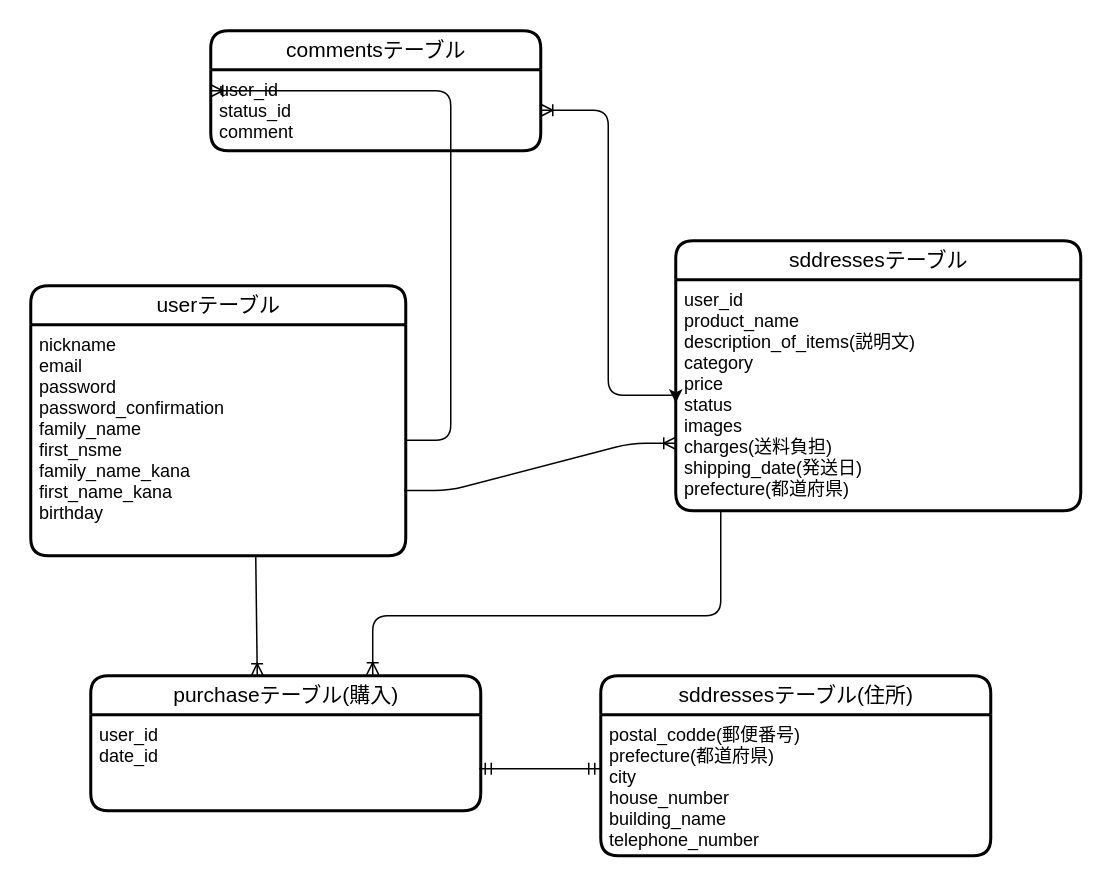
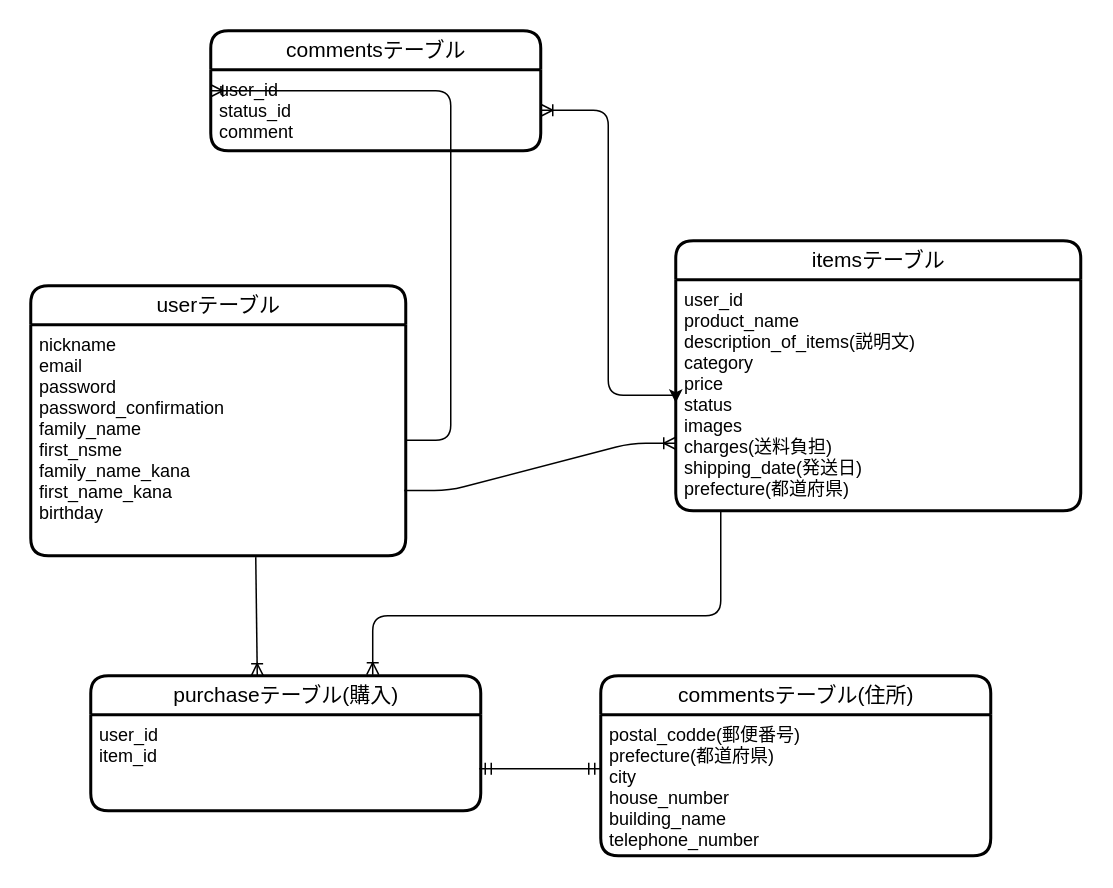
  <mxCell id="0" />
  <mxCell id="1" parent="0" />
  <mxCell id="2" value="userテーブル" style="swimlane;fontStyle=0;childLayout=stackLayout;horizontal=1;startSize=26;horizontalStack=0;resizeParent=1;resizeParentMax=0;resizeLast=0;collapsible=1;marginBottom=0;align=center;fontSize=14;rounded=1;shadow=0;dashed=0;strokeWidth=2;html=1;" vertex="1" parent="1"><mxGeometry x="20" y="190" width="250" height="180" as="geometry" /></mxCell>
  <mxCell id="3" value="nickname&#10;email&#10;password&#10;password_confirmation&#10;family_name&#10;first_nsme&#10;family_name_kana&#10;first_name_kana&#10;birthday&#10;&#10;" style="text;strokeColor=none;fillColor=none;spacingLeft=4;spacingRight=4;overflow=hidden;rotatable=0;points=[[0,0.5],[1,0.5]];portConstraint=eastwest;fontSize=12;" vertex="1" parent="2"><mxGeometry y="26" width="250" height="154" as="geometry" /></mxCell>
- <mxCell id="4" value="sddressesテーブル" style="swimlane;fontStyle=0;childLayout=stackLayout;horizontal=1;startSize=26;horizontalStack=0;resizeParent=1;resizeParentMax=0;resizeLast=0;collapsible=1;marginBottom=0;align=center;fontSize=14;rounded=1;shadow=0;dashed=0;strokeWidth=2;html=1;" vertex="1" parent="1"><mxGeometry x="450" y="160" width="270" height="180" as="geometry" /></mxCell>
+ <mxCell id="4" value="itemsテーブル" style="swimlane;fontStyle=0;childLayout=stackLayout;horizontal=1;startSize=26;horizontalStack=0;resizeParent=1;resizeParentMax=0;resizeLast=0;collapsible=1;marginBottom=0;align=center;fontSize=14;rounded=1;shadow=0;dashed=0;strokeWidth=2;html=1;" vertex="1" parent="1"><mxGeometry x="450" y="160" width="270" height="180" as="geometry" /></mxCell>
  <mxCell id="5" value="user_id&#10;product_name&#10;description_of_items(説明文)&#10;category&#10;price&#10;status&#10;images&#10;charges(送料負担)&#10;shipping_date(発送日)&#10;prefecture(都道府県)" style="text;strokeColor=none;fillColor=none;spacingLeft=4;spacingRight=4;overflow=hidden;rotatable=0;points=[[0,0.5],[1,0.5]];portConstraint=eastwest;fontSize=12;" vertex="1" parent="4"><mxGeometry y="26" width="270" height="154" as="geometry" /></mxCell>
  <mxCell id="6" value="commentsテーブル" style="swimlane;fontStyle=0;childLayout=stackLayout;horizontal=1;startSize=26;horizontalStack=0;resizeParent=1;resizeParentMax=0;resizeLast=0;collapsible=1;marginBottom=0;align=center;fontSize=14;rounded=1;shadow=0;dashed=0;strokeWidth=2;html=1;" vertex="1" parent="1"><mxGeometry x="140" y="20" width="220" height="80" as="geometry" /></mxCell>
  <mxCell id="7" value="user_id&#10;status_id&#10;comment&#10;" style="text;strokeColor=none;fillColor=none;spacingLeft=4;spacingRight=4;overflow=hidden;rotatable=0;points=[[0,0.5],[1,0.5]];portConstraint=eastwest;fontSize=12;" vertex="1" parent="6"><mxGeometry y="26" width="220" height="54" as="geometry" /></mxCell>
  <mxCell id="8" value="" style="edgeStyle=entityRelationEdgeStyle;fontSize=12;html=1;endArrow=ERoneToMany;entryX=0;entryY=0.5;entryDx=0;entryDy=0;" edge="1" parent="1" source="3" target="6"><mxGeometry width="100" height="100" relative="1" as="geometry"><mxPoint x="120" y="200" as="sourcePoint" /><mxPoint x="220" y="100" as="targetPoint" /></mxGeometry></mxCell>
  <mxCell id="9" style="edgeStyle=orthogonalEdgeStyle;rounded=0;orthogonalLoop=1;jettySize=auto;html=1;exitX=0;exitY=0.5;exitDx=0;exitDy=0;startSize=30;fontSize=14;" edge="1" parent="1" source="5"><mxGeometry relative="1" as="geometry"><mxPoint x="450" y="268" as="targetPoint" /></mxGeometry></mxCell>
  <mxCell id="10" value="" style="fontSize=12;html=1;endArrow=ERoneToMany;entryX=1;entryY=0.5;entryDx=0;entryDy=0;exitX=0;exitY=0.5;exitDx=0;exitDy=0;edgeStyle=orthogonalEdgeStyle;" edge="1" parent="1" source="5" target="7"><mxGeometry width="100" height="100" relative="1" as="geometry"><mxPoint x="430" y="170" as="sourcePoint" /><mxPoint x="400" y="80" as="targetPoint" /></mxGeometry></mxCell>
  <mxCell id="11" value="purchaseテーブル(購入)" style="swimlane;fontStyle=0;childLayout=stackLayout;horizontal=1;startSize=26;horizontalStack=0;resizeParent=1;resizeParentMax=0;resizeLast=0;collapsible=1;marginBottom=0;align=center;fontSize=14;rounded=1;shadow=0;dashed=0;strokeWidth=2;html=1;" vertex="1" parent="1"><mxGeometry x="60" y="450" width="260" height="90" as="geometry" /></mxCell>
- <mxCell id="12" value="user_id&#10;date_id&#10;" style="text;strokeColor=none;fillColor=none;spacingLeft=4;spacingRight=4;overflow=hidden;rotatable=0;points=[[0,0.5],[1,0.5]];portConstraint=eastwest;fontSize=12;" vertex="1" parent="11"><mxGeometry y="26" width="260" height="64" as="geometry" /></mxCell>
- <mxCell id="13" value="sddressesテーブル(住所)" style="swimlane;fontStyle=0;childLayout=stackLayout;horizontal=1;startSize=26;horizontalStack=0;resizeParent=1;resizeParentMax=0;resizeLast=0;collapsible=1;marginBottom=0;align=center;fontSize=14;rounded=1;shadow=0;dashed=0;strokeWidth=2;html=1;" vertex="1" parent="1"><mxGeometry x="400" y="450" width="260" height="120" as="geometry" /></mxCell>
+ <mxCell id="12" value="user_id&#10;item_id&#10;" style="text;strokeColor=none;fillColor=none;spacingLeft=4;spacingRight=4;overflow=hidden;rotatable=0;points=[[0,0.5],[1,0.5]];portConstraint=eastwest;fontSize=12;" vertex="1" parent="11"><mxGeometry y="26" width="260" height="64" as="geometry" /></mxCell>
+ <mxCell id="13" value="commentsテーブル(住所)" style="swimlane;fontStyle=0;childLayout=stackLayout;horizontal=1;startSize=26;horizontalStack=0;resizeParent=1;resizeParentMax=0;resizeLast=0;collapsible=1;marginBottom=0;align=center;fontSize=14;rounded=1;shadow=0;dashed=0;strokeWidth=2;html=1;" vertex="1" parent="1"><mxGeometry x="400" y="450" width="260" height="120" as="geometry" /></mxCell>
  <mxCell id="14" value="postal_codde(郵便番号)&#10;prefecture(都道府県)&#10;city&#10;house_number&#10;building_name&#10;telephone_number" style="text;strokeColor=none;fillColor=none;spacingLeft=4;spacingRight=4;overflow=hidden;rotatable=0;points=[[0,0.5],[1,0.5]];portConstraint=eastwest;fontSize=12;" vertex="1" parent="13"><mxGeometry y="26" width="260" height="94" as="geometry" /></mxCell>
  <mxCell id="15" value="" style="edgeStyle=entityRelationEdgeStyle;fontSize=12;html=1;endArrow=ERmandOne;startArrow=ERmandOne;" edge="1" parent="1"><mxGeometry width="100" height="100" relative="1" as="geometry"><mxPoint x="319" y="512" as="sourcePoint" /><mxPoint x="400" y="512" as="targetPoint" /></mxGeometry></mxCell>
  <mxCell id="16" value="" style="fontSize=12;html=1;endArrow=ERoneToMany;exitX=0.6;exitY=1.006;exitDx=0;exitDy=0;exitPerimeter=0;entryX=0.427;entryY=0;entryDx=0;entryDy=0;entryPerimeter=0;" edge="1" parent="1" source="3" target="11"><mxGeometry width="100" height="100" relative="1" as="geometry"><mxPoint x="270" y="360" as="sourcePoint" /><mxPoint x="171" y="440" as="targetPoint" /></mxGeometry></mxCell>
  <mxCell id="17" value="" style="edgeStyle=elbowEdgeStyle;fontSize=12;html=1;endArrow=ERoneToMany;entryX=0.723;entryY=-0.008;entryDx=0;entryDy=0;entryPerimeter=0;elbow=vertical;" edge="1" parent="1" source="5" target="11"><mxGeometry width="100" height="100" relative="1" as="geometry"><mxPoint x="330" y="410" as="sourcePoint" /><mxPoint x="250" y="440" as="targetPoint" /><Array as="points"><mxPoint x="480" y="410" /></Array></mxGeometry></mxCell>
  <mxCell id="18" value="" style="edgeStyle=entityRelationEdgeStyle;fontSize=12;html=1;endArrow=ERoneToMany;exitX=0.996;exitY=0.718;exitDx=0;exitDy=0;exitPerimeter=0;entryX=0;entryY=0.75;entryDx=0;entryDy=0;" edge="1" parent="1" source="3" target="4"><mxGeometry width="100" height="100" relative="1" as="geometry"><mxPoint x="320" y="300" as="sourcePoint" /><mxPoint x="420" y="200" as="targetPoint" /></mxGeometry></mxCell>
